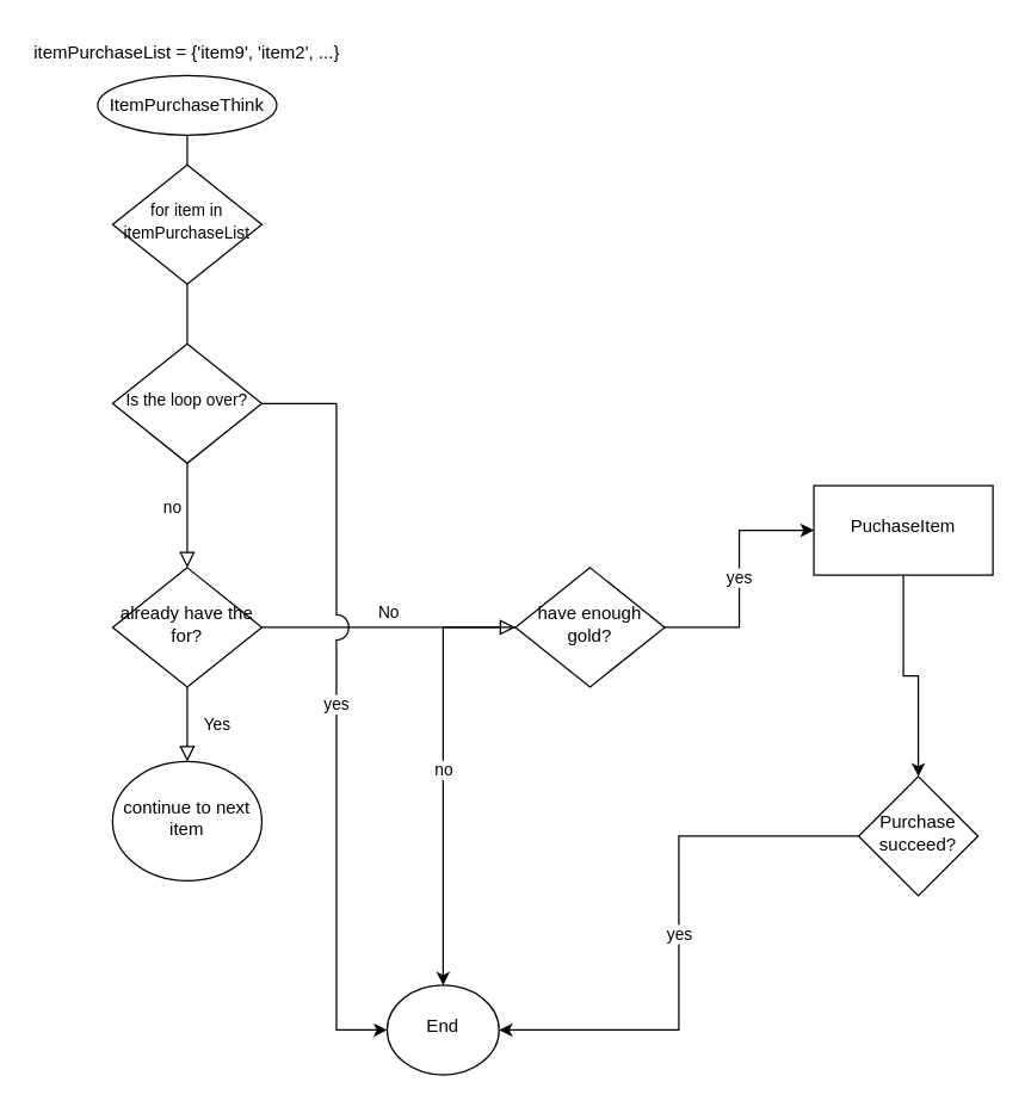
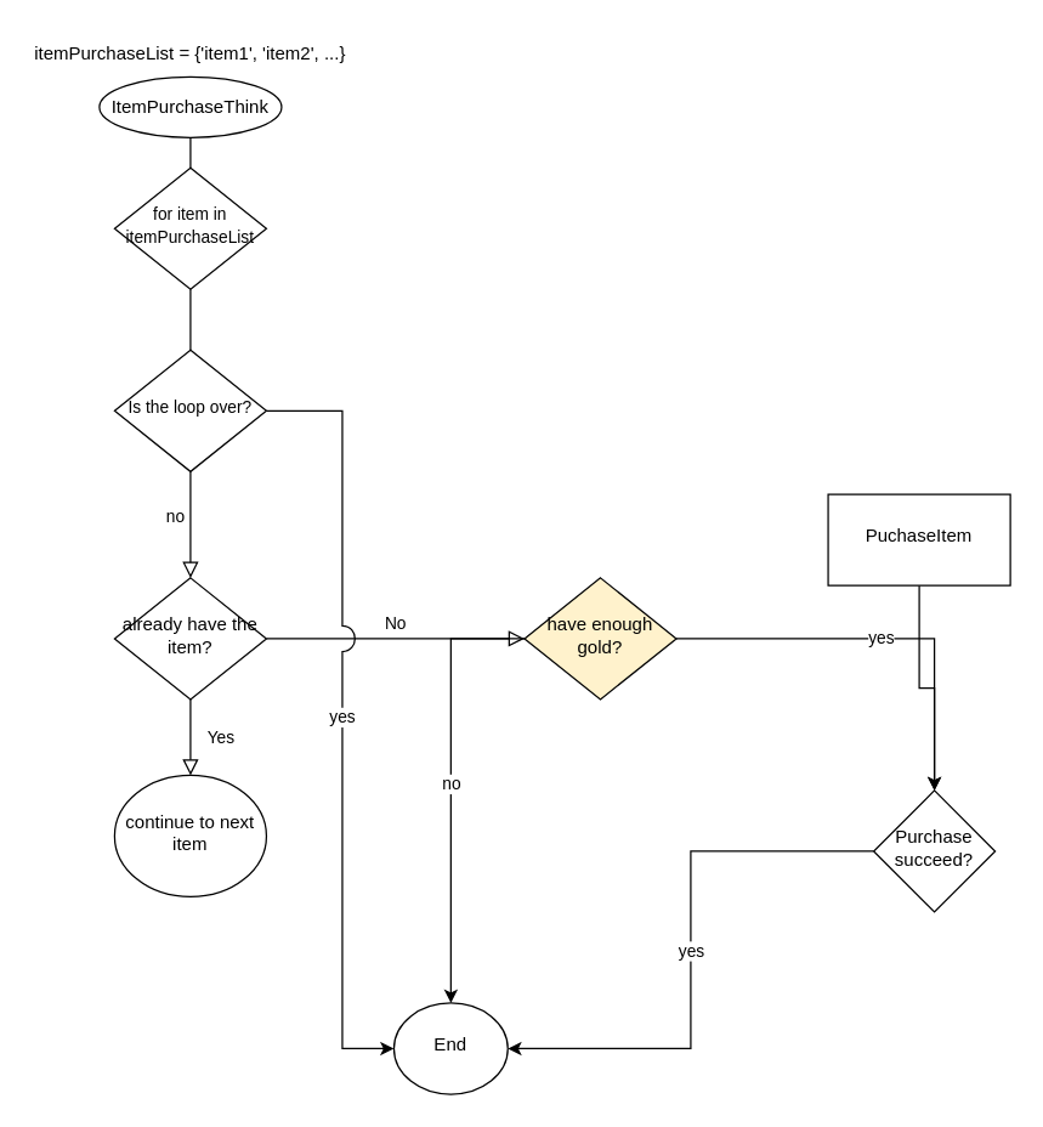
  <mxCell id="0" />
  <mxCell id="1" parent="0" />
  <mxCell id="2" value="no" style="rounded=0;html=1;jettySize=auto;orthogonalLoop=1;fontSize=11;endArrow=block;endFill=0;endSize=8;strokeWidth=1;shadow=0;labelBackgroundColor=none;edgeStyle=orthogonalEdgeStyle;startArrow=none;" parent="1" source="21" target="5" edge="1"><mxGeometry x="-0.143" y="-10" relative="1" as="geometry"><mxPoint as="offset" /></mxGeometry></mxCell>
  <mxCell id="3" value="Yes" style="rounded=0;html=1;jettySize=auto;orthogonalLoop=1;fontSize=11;endArrow=block;endFill=0;endSize=8;strokeWidth=1;shadow=0;labelBackgroundColor=none;edgeStyle=orthogonalEdgeStyle;" parent="1" source="5" target="6" edge="1"><mxGeometry y="20" relative="1" as="geometry"><mxPoint as="offset" /></mxGeometry></mxCell>
  <mxCell id="4" value="No" style="edgeStyle=orthogonalEdgeStyle;rounded=0;html=1;jettySize=auto;orthogonalLoop=1;fontSize=11;endArrow=block;endFill=0;endSize=8;strokeWidth=1;shadow=0;labelBackgroundColor=none;entryX=0;entryY=0.5;entryDx=0;entryDy=0;" parent="1" source="5" target="14" edge="1"><mxGeometry y="10" relative="1" as="geometry"><mxPoint as="offset" /><mxPoint x="265" y="420" as="targetPoint" /><Array as="points" /></mxGeometry></mxCell>
- <mxCell id="5" value="already have the for?" style="rhombus;whiteSpace=wrap;html=1;shadow=0;fontFamily=Helvetica;fontSize=12;align=center;strokeWidth=1;spacing=6;spacingTop=-4;" parent="1" vertex="1"><mxGeometry x="75" y="380" width="100" height="80" as="geometry" /></mxCell>
+ <mxCell id="5" value="already have the item?" style="rhombus;whiteSpace=wrap;html=1;shadow=0;fontFamily=Helvetica;fontSize=12;align=center;strokeWidth=1;spacing=6;spacingTop=-4;" parent="1" vertex="1"><mxGeometry x="75" y="380" width="100" height="80" as="geometry" /></mxCell>
  <mxCell id="6" value="continue to next item" style="ellipse;whiteSpace=wrap;html=1;shadow=0;fontFamily=Helvetica;fontSize=12;align=center;strokeWidth=1;spacing=6;spacingTop=-4;" parent="1" vertex="1"><mxGeometry x="75" y="510" width="100" height="80" as="geometry" /></mxCell>
  <mxCell id="7" value="" style="group" vertex="1" connectable="0" parent="1"><mxGeometry x="20" y="20" width="210" height="70" as="geometry" /></mxCell>
  <mxCell id="8" value="ItemPurchaseThink" style="ellipse;whiteSpace=wrap;html=1;fontSize=12;glass=0;strokeWidth=1;shadow=0;movable=1;resizable=1;rotatable=1;deletable=1;editable=1;connectable=1;" parent="7" vertex="1"><mxGeometry x="45" y="30" width="120" height="40" as="geometry" /></mxCell>
- <mxCell id="9" value="itemPurchaseList = {'item9', 'item2', ...}" style="text;html=1;strokeColor=none;fillColor=none;align=center;verticalAlign=middle;whiteSpace=wrap;rounded=0;movable=1;resizable=1;rotatable=1;deletable=1;editable=1;connectable=1;" vertex="1" parent="7"><mxGeometry width="210" height="30" as="geometry" /></mxCell>
+ <mxCell id="9" value="itemPurchaseList = {'item1', 'item2', ...}" style="text;html=1;strokeColor=none;fillColor=none;align=center;verticalAlign=middle;whiteSpace=wrap;rounded=0;movable=1;resizable=1;rotatable=1;deletable=1;editable=1;connectable=1;" vertex="1" parent="7"><mxGeometry width="210" height="30" as="geometry" /></mxCell>
  <mxCell id="10" value="&lt;span style=&quot;font-size: 11px;&quot;&gt;for item in itemPurchaseList&lt;/span&gt;" style="rhombus;whiteSpace=wrap;html=1;shadow=0;fontFamily=Helvetica;fontSize=12;align=center;strokeWidth=1;spacing=6;spacingTop=-4;" vertex="1" parent="1"><mxGeometry x="75" y="110" width="100" height="80" as="geometry" /></mxCell>
  <mxCell id="11" value="" style="rounded=0;html=1;jettySize=auto;orthogonalLoop=1;fontSize=11;endArrow=none;endFill=0;endSize=8;strokeWidth=1;shadow=0;labelBackgroundColor=none;edgeStyle=orthogonalEdgeStyle;" edge="1" parent="1" source="8" target="10"><mxGeometry y="40" relative="1" as="geometry"><mxPoint x="125" y="90" as="sourcePoint" /><mxPoint x="135" y="200" as="targetPoint" /><mxPoint as="offset" /></mxGeometry></mxCell>
- <mxCell id="12" value="yes" style="edgeStyle=orthogonalEdgeStyle;rounded=0;orthogonalLoop=1;jettySize=auto;html=1;" edge="1" parent="1" source="14" target="16"><mxGeometry relative="1" as="geometry" /></mxCell>
+ <mxCell id="12" value="yes" style="edgeStyle=orthogonalEdgeStyle;rounded=0;orthogonalLoop=1;jettySize=auto;html=1;" edge="1" parent="1" source="14" target="18"><mxGeometry relative="1" as="geometry" /></mxCell>
  <mxCell id="13" value="no" style="edgeStyle=orthogonalEdgeStyle;rounded=0;orthogonalLoop=1;jettySize=auto;html=1;" edge="1" parent="1" source="14" target="19"><mxGeometry relative="1" as="geometry" /></mxCell>
- <mxCell id="14" value="have enough gold?" style="rhombus;whiteSpace=wrap;html=1;shadow=0;fontFamily=Helvetica;fontSize=12;align=center;strokeWidth=1;spacing=6;spacingTop=-4;" vertex="1" parent="1"><mxGeometry x="345" y="380" width="100" height="80" as="geometry" /></mxCell>
+ <mxCell id="14" value="have enough gold?" style="rhombus;whiteSpace=wrap;html=1;shadow=0;fontFamily=Helvetica;fontSize=12;align=center;strokeWidth=1;spacing=6;spacingTop=-4;fillColor=#fff2cc;" vertex="1" parent="1"><mxGeometry x="345" y="380" width="100" height="80" as="geometry" /></mxCell>
  <mxCell id="15" value="" style="edgeStyle=orthogonalEdgeStyle;rounded=0;orthogonalLoop=1;jettySize=auto;html=1;" edge="1" parent="1" source="16" target="18"><mxGeometry relative="1" as="geometry" /></mxCell>
  <mxCell id="16" value="PuchaseItem" style="whiteSpace=wrap;html=1;shadow=0;strokeWidth=1;spacing=6;spacingTop=-4;" vertex="1" parent="1"><mxGeometry x="545" y="325" width="120" height="60" as="geometry" /></mxCell>
  <mxCell id="17" value="yes" style="edgeStyle=orthogonalEdgeStyle;rounded=0;orthogonalLoop=1;jettySize=auto;html=1;entryX=1;entryY=0.5;entryDx=0;entryDy=0;" edge="1" parent="1" source="18" target="19"><mxGeometry relative="1" as="geometry"><mxPoint x="515" y="720" as="targetPoint" /></mxGeometry></mxCell>
  <mxCell id="18" value="Purchase succeed?" style="rhombus;whiteSpace=wrap;html=1;shadow=0;strokeWidth=1;spacing=6;spacingTop=-4;" vertex="1" parent="1"><mxGeometry x="575" y="520" width="80" height="80" as="geometry" /></mxCell>
  <mxCell id="19" value="End" style="ellipse;whiteSpace=wrap;html=1;shadow=0;strokeWidth=1;spacing=6;spacingTop=-4;" vertex="1" parent="1"><mxGeometry x="259" y="660" width="75" height="60" as="geometry" /></mxCell>
  <mxCell id="20" value="yes" style="edgeStyle=orthogonalEdgeStyle;rounded=0;orthogonalLoop=1;jettySize=auto;html=1;entryX=0;entryY=0.5;entryDx=0;entryDy=0;jumpStyle=arc;jumpSize=17;" edge="1" parent="1" source="21" target="19"><mxGeometry relative="1" as="geometry"><Array as="points"><mxPoint x="225" y="270" /><mxPoint x="225" y="690" /></Array></mxGeometry></mxCell>
  <mxCell id="21" value="&lt;span style=&quot;font-size: 11px;&quot;&gt;Is the loop over?&lt;br&gt;&lt;/span&gt;" style="rhombus;whiteSpace=wrap;html=1;shadow=0;fontFamily=Helvetica;fontSize=12;align=center;strokeWidth=1;spacing=6;spacingTop=-4;" vertex="1" parent="1"><mxGeometry x="75" y="230" width="100" height="80" as="geometry" /></mxCell>
  <mxCell id="22" value="" style="rounded=0;html=1;jettySize=auto;orthogonalLoop=1;fontSize=11;endArrow=none;endFill=0;endSize=8;strokeWidth=1;shadow=0;labelBackgroundColor=none;edgeStyle=orthogonalEdgeStyle;startArrow=none;" edge="1" parent="1" source="10" target="21"><mxGeometry y="40" relative="1" as="geometry"><mxPoint x="125" y="190" as="sourcePoint" /><mxPoint x="125" y="380" as="targetPoint" /><mxPoint as="offset" /></mxGeometry></mxCell>
